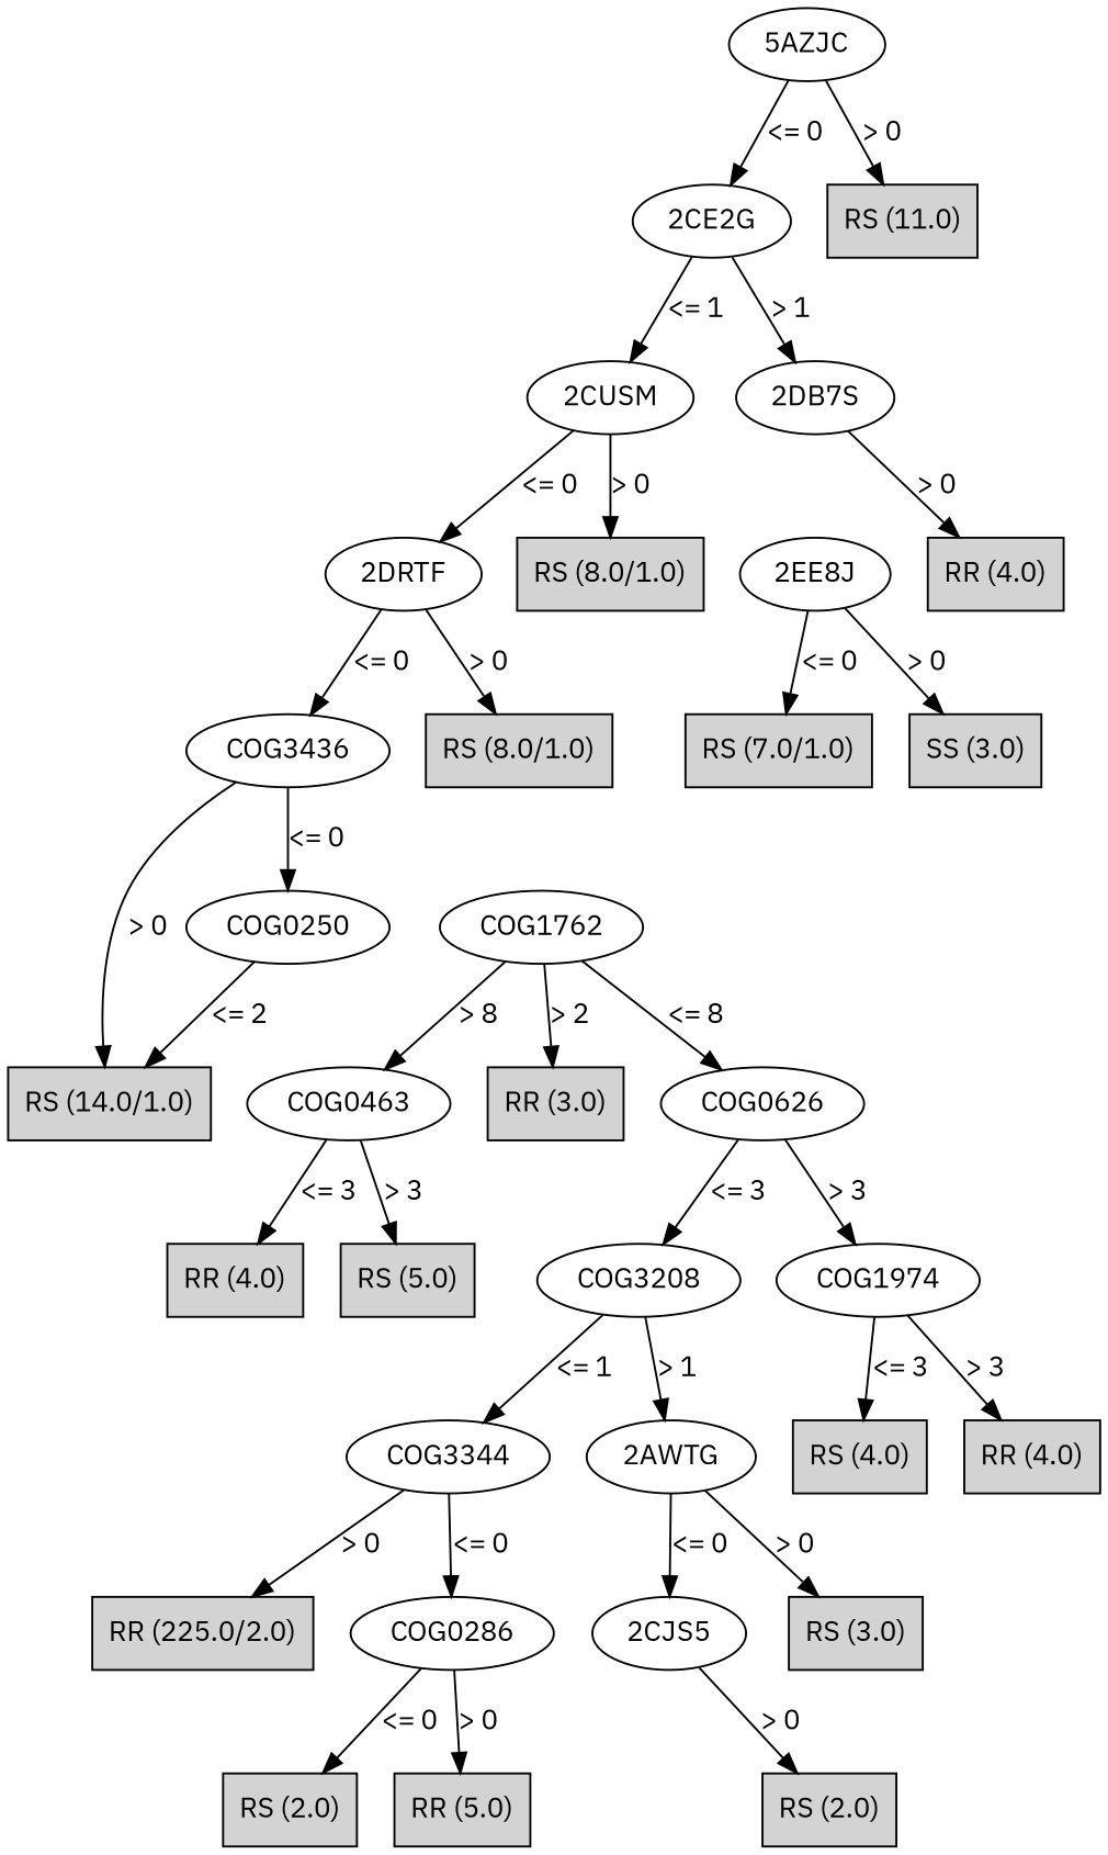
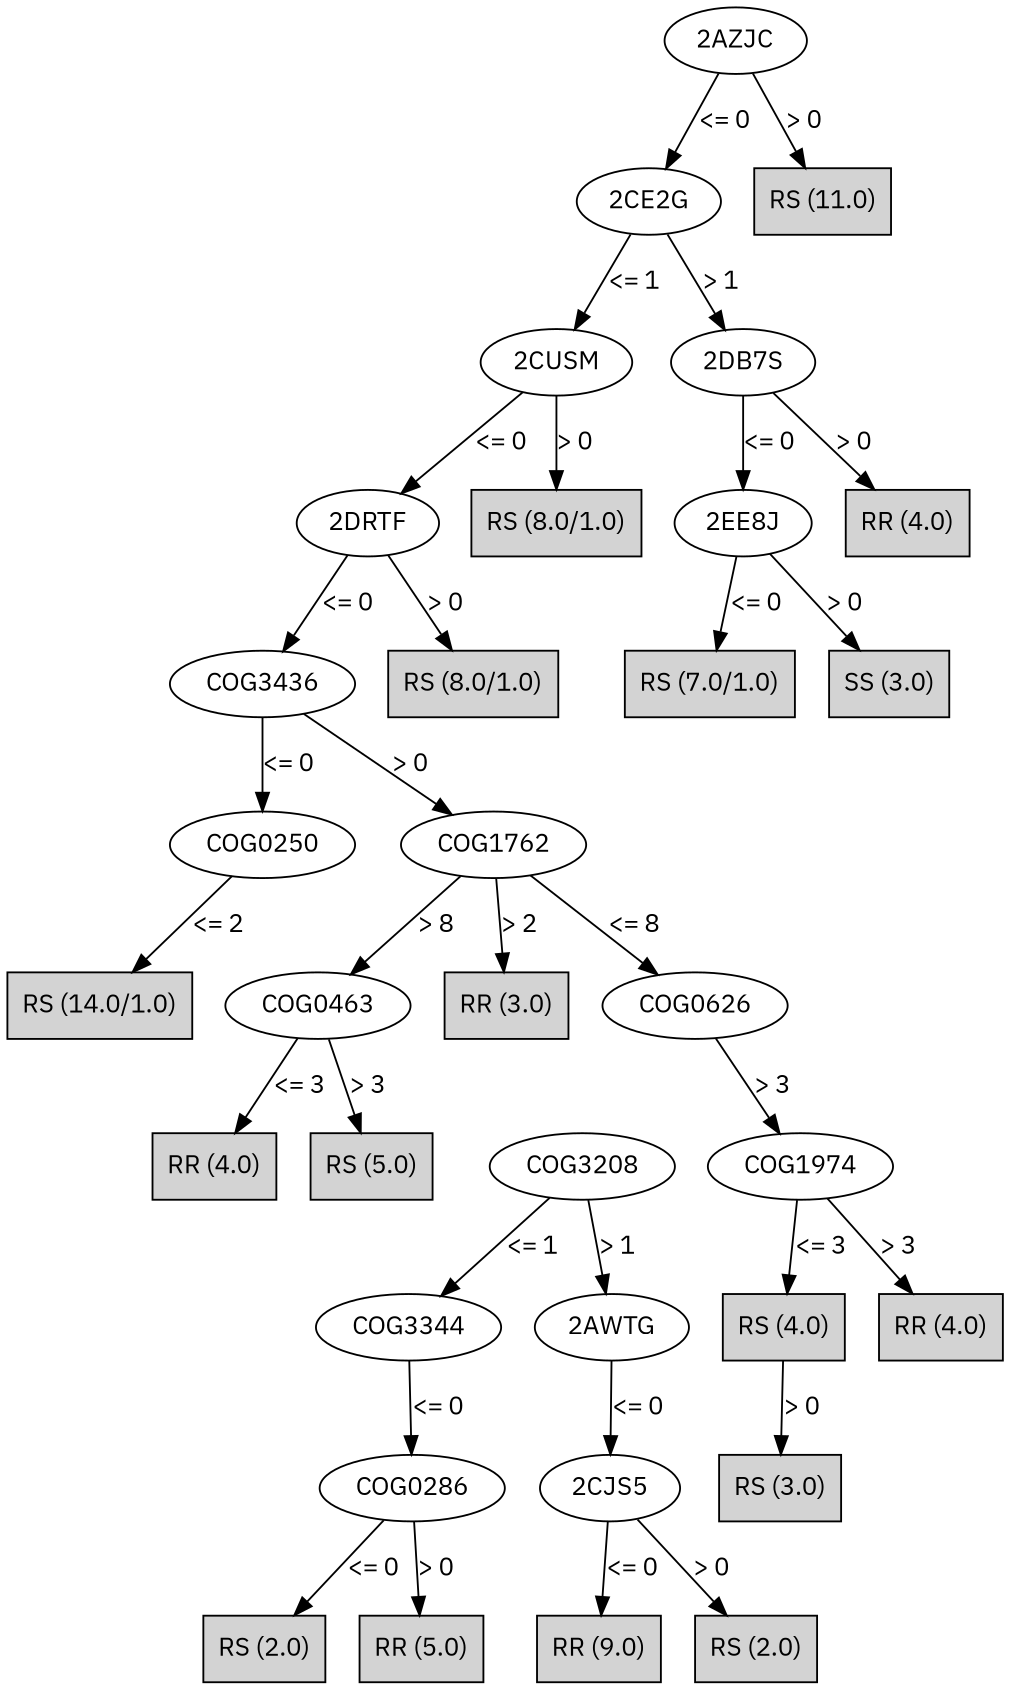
  digraph {
    fontname="IBM Plex Sans"
    node [fontname="IBM Plex Sans" shape=box style=filled]
    edge [fontname="IBM Plex Sans"]
-   n1 [label="5AZJC" shape="" style=""]
+   n1 [label="2AZJC" shape="" style=""]
    n2 [label="2CE2G" shape="" style=""]
    n3 [label="RS (11.0)"]
    n4 [label="2CUSM" shape="" style=""]
    n5 [label="2DB7S" shape="" style=""]
    n6 [label="2DRTF" shape="" style=""]
    n7 [label="RS (8.0/1.0)"]
    n8 [label="2EE8J" shape="" style=""]
    n9 [label="RR (4.0)"]
    n10 [label=COG3436 shape="" style=""]
    n11 [label="RS (8.0/1.0)"]
    n12 [label=COG0250 shape="" style=""]
    n13 [label=COG1762 shape="" style=""]
    n14 [label="RS (14.0/1.0)"]
    n15 [label="RR (3.0)"]
    n16 [label=COG0626 shape="" style=""]
    n17 [label=COG0463 shape="" style=""]
    n18 [label=COG3208 shape="" style=""]
    n19 [label=COG1974 shape="" style=""]
    n20 [label="RR (4.0)"]
    n21 [label="RS (5.0)"]
    n22 [label=COG3344 shape="" style=""]
    n23 [label="2AWTG" shape="" style=""]
    n24 [label="RS (4.0)"]
    n25 [label="RR (4.0)"]
    n26 [label=COG0286 shape="" style=""]
-   n27 [label="RR (225.0/2.0)"]
    n28 [label="2CJS5" shape="" style=""]
    n29 [label="RS (3.0)"]
    n30 [label="RS (2.0)"]
    n31 [label="RR (5.0)"]
+   n32 [label="RR (9.0)"]
    n33 [label="RS (2.0)"]
    n34 [label="RS (7.0/1.0)"]
    n35 [label="SS (3.0)"]
    n1 -> n2 [label="<= 0"]
    n1 -> n3 [label="> 0"]
    n2 -> n4 [label="<= 1"]
    n2 -> n5 [label="> 1"]
    n4 -> n6 [label="<= 0"]
    n4 -> n7 [label="> 0"]
+   n5 -> n8 [label="<= 0"]
    n5 -> n9 [label="> 0"]
    n6 -> n10 [label="<= 0"]
    n6 -> n11 [label="> 0"]
    n8 -> n34 [label="<= 0"]
    n8 -> n35 [label="> 0"]
    n10 -> n12 [label="<= 0"]
-   n10 -> n14 [label="> 0"]
+   n10 -> n13 [label="> 0"]
    n12 -> n14 [label="<= 2"]
    n13 -> n15 [label="> 2"]
    n13 -> n16 [label="<= 8"]
    n13 -> n17 [label="> 8"]
-   n16 -> n18 [label="<= 3"]
    n16 -> n19 [label="> 3"]
    n17 -> n20 [label="<= 3"]
    n17 -> n21 [label="> 3"]
    n18 -> n22 [label="<= 1"]
    n18 -> n23 [label="> 1"]
    n19 -> n24 [label="<= 3"]
    n19 -> n25 [label="> 3"]
    n22 -> n26 [label="<= 0"]
-   n22 -> n27 [label="> 0"]
    n23 -> n28 [label="<= 0"]
-   n23 -> n29 [label="> 0"]
+   n24 -> n29 [label="> 0"]
    n26 -> n30 [label="<= 0"]
    n26 -> n31 [label="> 0"]
+   n28 -> n32 [label="<= 0"]
    n28 -> n33 [label="> 0"]
  }
